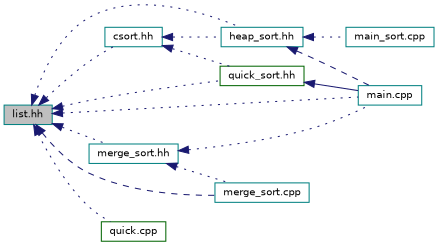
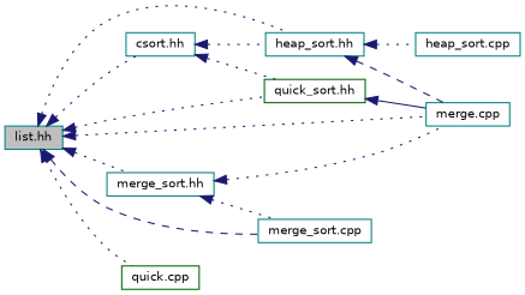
  digraph {
    rankdir=LR
    node [color=teal fillcolor=white fontname=Helvetica fontsize=10 shape=record style=filled]
    edge [color=midnightblue dir=back fontname=Helvetica fontsize=10 labelfontname=Helvetica labelfontsize=10 style=dotted]
    n1 [fillcolor=grey75 fontcolor=black height=0.2 label="list.hh" width=0.4]
    n2 [height=0.2 label="csort.hh" width=0.4]
    n3 [height=0.2 label="heap_sort.hh" width=0.4]
-   n4 [height=0.2 label="main.cpp" width=0.4]
+   n4 [height=0.2 label="merge.cpp" width=0.4]
    n5 [color=darkgreen height=0.2 label="quick_sort.hh" width=0.4]
    n6 [height=0.2 label="merge_sort.hh" width=0.4]
    n7 [height=0.2 label="merge_sort.cpp" width=0.4]
    n8 [color=darkgreen height=0.2 label="quick.cpp" width=0.4]
-   n9 [height=0.2 label="main_sort.cpp" width=0.4]
+   n9 [height=0.2 label="heap_sort.cpp" width=0.4]
    n1 -> n2
    n1 -> n3
    n1 -> n4
    n1 -> n5
    n1 -> n6
    n1 -> n7 [style=dashed]
    n1 -> n8
    n2 -> n3
    n2 -> n5
    n3 -> n4 [style=dashed]
    n3 -> n9
    n5 -> n4 [style=solid]
    n6 -> n4
    n6 -> n7
  }
